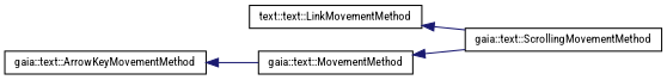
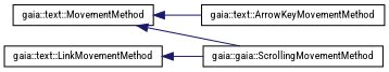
  digraph {
    fontname="Roboto Condensed"
    rankdir=LR
    node [color=black fillcolor=white fontname="Roboto Condensed" fontsize=10 shape=record style=filled]
    edge [color=midnightblue dir=back fontname="Roboto Condensed" fontsize=10 labelfontname=Helvetica labelfontsize=10 style=solid]
    n1 [height=0.2 label="gaia::text::MovementMethod" width=0.4]
    n2 [height=0.2 label="gaia::text::ArrowKeyMovementMethod" width=0.4]
-   n3 [height=0.2 label="gaia::text::ScrollingMovementMethod" width=0.4]
-   n4 [height=0.2 label="text::text::LinkMovementMethod" width=0.4]
-   n2 -> n1
+   n3 [height=0.2 label="gaia::gaia::ScrollingMovementMethod" width=0.4]
+   n4 [height=0.2 label="gaia::text::LinkMovementMethod" width=0.4]
+   n1 -> n2
    n1 -> n3
    n4 -> n3
  }
